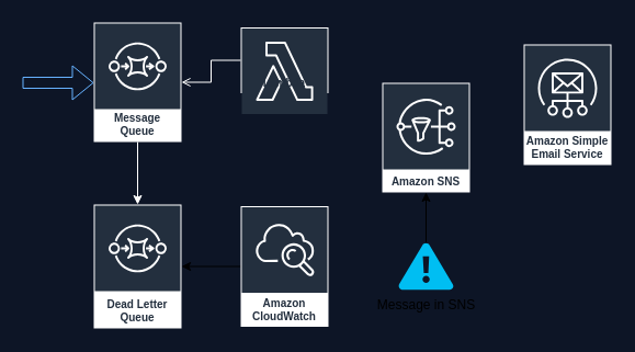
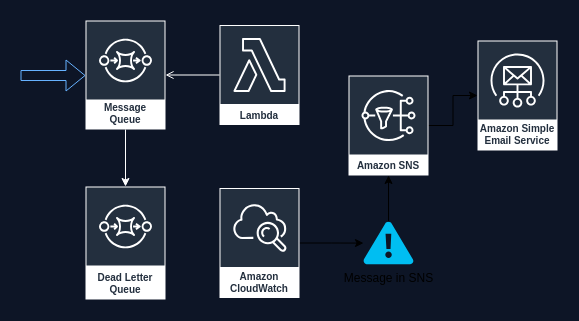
  <mxCell id="0" />
  <mxCell id="1" parent="0" />
  <mxCell id="2" style="edgeStyle=orthogonalEdgeStyle;rounded=0;orthogonalLoop=1;jettySize=auto;html=1;shadow=0;strokeColor=#FFFFFF;endArrow=open;" edge="1" parent="1" source="3" target="5"><mxGeometry relative="1" as="geometry" /></mxCell>
- <mxCell id="3" value="Lambda" style="sketch=0;outlineConnect=0;fontColor=#232F3E;gradientColor=none;strokeColor=#ffffff;fillColor=#232F3E;dashed=0;verticalLabelPosition=middle;verticalAlign=bottom;align=center;html=1;whiteSpace=wrap;fontSize=10;fontStyle=1;spacing=3;shape=mxgraph.aws4.productIcon;prIcon=mxgraph.aws4.lambda;" vertex="1" parent="1"><mxGeometry x="219" y="24.5" width="80" height="60" as="geometry" /></mxCell>
+ <mxCell id="3" value="Lambda" style="sketch=0;outlineConnect=0;fontColor=#232F3E;gradientColor=none;strokeColor=#ffffff;fillColor=#232F3E;dashed=0;verticalLabelPosition=middle;verticalAlign=bottom;align=center;html=1;whiteSpace=wrap;fontSize=10;fontStyle=1;spacing=3;shape=mxgraph.aws4.productIcon;prIcon=mxgraph.aws4.lambda;" vertex="1" parent="1"><mxGeometry x="219" y="24.5" width="80" height="100" as="geometry" /></mxCell>
  <mxCell id="4" style="edgeStyle=orthogonalEdgeStyle;rounded=0;orthogonalLoop=1;jettySize=auto;html=1;strokeColor=#FFFFFF;" edge="1" parent="1" source="5" target="13"><mxGeometry relative="1" as="geometry" /></mxCell>
  <mxCell id="5" value="Message Queue" style="sketch=0;outlineConnect=0;fontColor=#232F3E;gradientColor=none;strokeColor=#ffffff;fillColor=#232F3E;dashed=0;verticalLabelPosition=middle;verticalAlign=bottom;align=center;html=1;whiteSpace=wrap;fontSize=10;fontStyle=1;spacing=3;shape=mxgraph.aws4.productIcon;prIcon=mxgraph.aws4.sqs;" vertex="1" parent="1"><mxGeometry x="85" y="20" width="80" height="109" as="geometry" /></mxCell>
+ <mxCell id="6" style="edgeStyle=orthogonalEdgeStyle;rounded=0;orthogonalLoop=1;jettySize=auto;html=1;" edge="1" parent="1" source="7" target="14"><mxGeometry relative="1" as="geometry" /></mxCell>
  <mxCell id="7" value="Amazon SNS" style="sketch=0;outlineConnect=0;fontColor=#232F3E;gradientColor=none;strokeColor=#ffffff;fillColor=#232F3E;dashed=0;verticalLabelPosition=middle;verticalAlign=bottom;align=center;html=1;whiteSpace=wrap;fontSize=10;fontStyle=1;spacing=3;shape=mxgraph.aws4.productIcon;prIcon=mxgraph.aws4.sns;" vertex="1" parent="1"><mxGeometry x="348" y="75" width="80" height="100" as="geometry" /></mxCell>
- <mxCell id="8" style="edgeStyle=orthogonalEdgeStyle;rounded=0;orthogonalLoop=1;jettySize=auto;html=1;" edge="1" parent="1" source="10" target="13"><mxGeometry relative="1" as="geometry" /></mxCell>
+ <mxCell id="9" style="edgeStyle=orthogonalEdgeStyle;rounded=0;orthogonalLoop=1;jettySize=auto;html=1;" edge="1" parent="1" source="10" target="12"><mxGeometry relative="1" as="geometry" /></mxCell>
  <mxCell id="10" value="Amazon CloudWatch" style="sketch=0;outlineConnect=0;fontColor=#232F3E;gradientColor=none;strokeColor=#ffffff;fillColor=#232F3E;dashed=0;verticalLabelPosition=middle;verticalAlign=bottom;align=center;html=1;whiteSpace=wrap;fontSize=10;fontStyle=1;spacing=3;shape=mxgraph.aws4.productIcon;prIcon=mxgraph.aws4.cloudwatch;" vertex="1" parent="1"><mxGeometry x="219" y="187.5" width="80" height="110" as="geometry" /></mxCell>
  <mxCell id="11" style="edgeStyle=orthogonalEdgeStyle;rounded=0;orthogonalLoop=1;jettySize=auto;html=1;" edge="1" parent="1" source="12" target="7"><mxGeometry relative="1" as="geometry" /></mxCell>
  <mxCell id="12" value="Message in SNS" style="verticalLabelPosition=bottom;html=1;verticalAlign=top;align=center;strokeColor=none;fillColor=#00BEF2;shape=mxgraph.azure.azure_alert;" vertex="1" parent="1"><mxGeometry x="363" y="221.25" width="50" height="42.5" as="geometry" /></mxCell>
  <mxCell id="13" value="Dead Letter Queue" style="sketch=0;outlineConnect=0;fontColor=#232F3E;gradientColor=none;strokeColor=#ffffff;fillColor=#232F3E;dashed=0;verticalLabelPosition=middle;verticalAlign=bottom;align=center;html=1;whiteSpace=wrap;fontSize=10;fontStyle=1;spacing=3;shape=mxgraph.aws4.productIcon;prIcon=mxgraph.aws4.sqs;" vertex="1" parent="1"><mxGeometry x="85" y="186" width="80" height="113" as="geometry" /></mxCell>
  <mxCell id="14" value="Amazon Simple Email Service" style="sketch=0;outlineConnect=0;fontColor=#232F3E;gradientColor=none;strokeColor=#ffffff;fillColor=#232F3E;dashed=0;verticalLabelPosition=middle;verticalAlign=bottom;align=center;html=1;whiteSpace=wrap;fontSize=10;fontStyle=1;spacing=3;shape=mxgraph.aws4.productIcon;prIcon=mxgraph.aws4.simple_email_service;" vertex="1" parent="1"><mxGeometry x="477" y="40" width="80" height="110" as="geometry" /></mxCell>
  <mxCell id="15" value="" style="endArrow=classic;html=1;rounded=0;shape=flexArrow;strokeColor=#66B2FF;" edge="1" parent="1"><mxGeometry relative="1" as="geometry"><mxPoint x="20" y="75" as="sourcePoint" /><mxPoint x="85" y="75" as="targetPoint" /></mxGeometry></mxCell>
